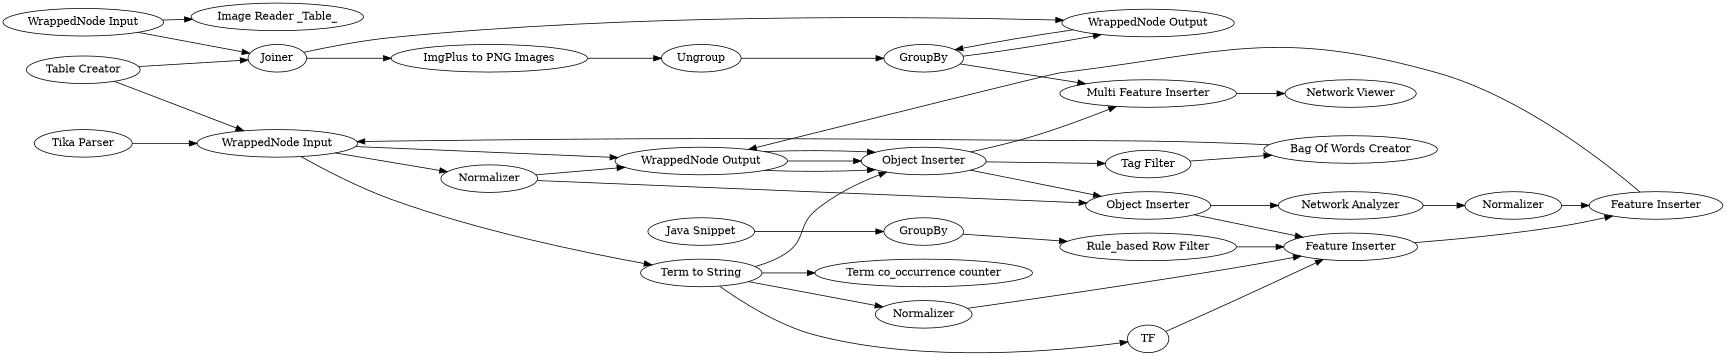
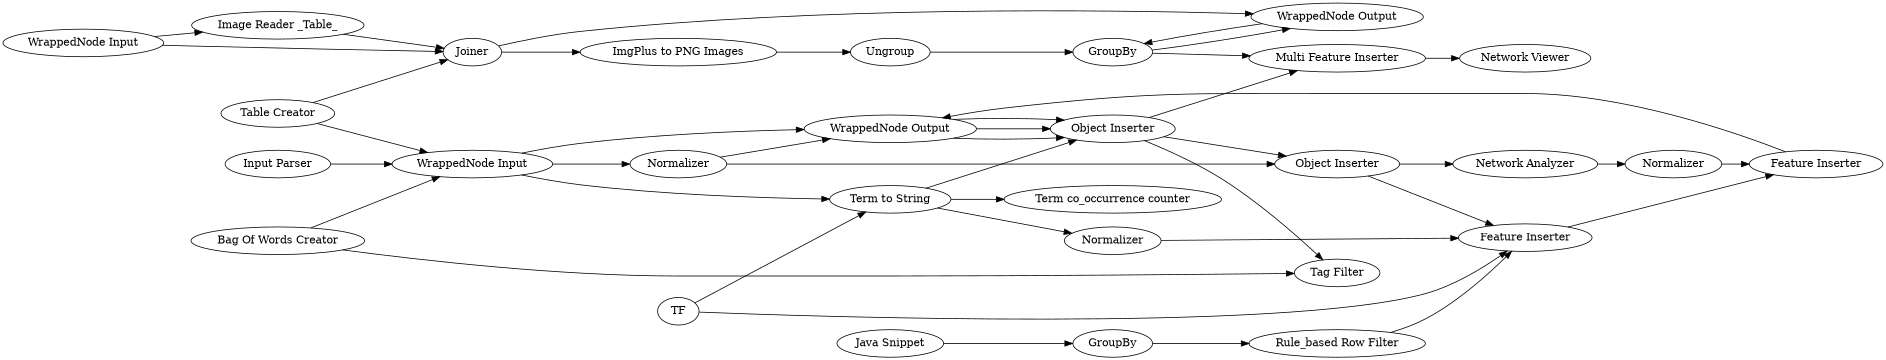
  digraph {
    rankdir=LR
    n1 [label="Network Viewer"]
    n2 [label="Multi Feature Inserter"]
    n3 [label="WrappedNode Output"]
    n4 [label=GroupBy]
    n5 [label="Image Reader _Table_"]
    n6 [label=Joiner]
    n7 [label=" ImgPlus to PNG Images "]
    n8 [label=Ungroup]
    n9 [label="WrappedNode Input"]
-   n10 [label="Tika Parser"]
+   n10 [label="Input Parser"]
    n11 [label="WrappedNode Input"]
    n12 [label=Normalizer]
    n13 [label="WrappedNode Output"]
    n14 [label="Term to String"]
    n15 [label="Table Creator"]
    n16 [label="Tag Filter"]
    n17 [label="Bag Of Words Creator"]
    n18 [label="Object Inserter"]
    n19 [label="Object Inserter"]
    n20 [label="Feature Inserter"]
    n21 [label="Network Analyzer"]
    n22 [label=TF]
    n23 [label="Term co_occurrence counter"]
    n24 [label=Normalizer]
    n25 [label="Feature Inserter"]
    n26 [label="Java Snippet"]
    n27 [label=GroupBy]
    n28 [label="Rule_based Row Filter"]
    n29 [label=Normalizer]
    n2 -> n1
    n3 -> n4
    n4 -> n2
    n4 -> n3
+   n5 -> n6
    n6 -> n3
    n6 -> n7
    n7 -> n8
    n8 -> n4
    n9 -> n5
    n9 -> n6
    n10 -> n11
    n11 -> n12
    n11 -> n13
    n11 -> n14
    n12 -> n13
    n12 -> n19
    n13 -> n18
    n13 -> n18
    n13 -> n18
    n14 -> n18
-   n14 -> n22
+   n22 -> n14
    n14 -> n23
    n14 -> n24
    n15 -> n6
    n15 -> n11
-   n16 -> n17
+   n17 -> n16
    n17 -> n11
    n18 -> n2
    n18 -> n16
    n18 -> n19
    n19 -> n20
    n19 -> n21
    n20 -> n25
    n21 -> n29
    n22 -> n20
    n24 -> n20
    n25 -> n13
    n26 -> n27
    n27 -> n28
    n28 -> n20
    n29 -> n25
  }
